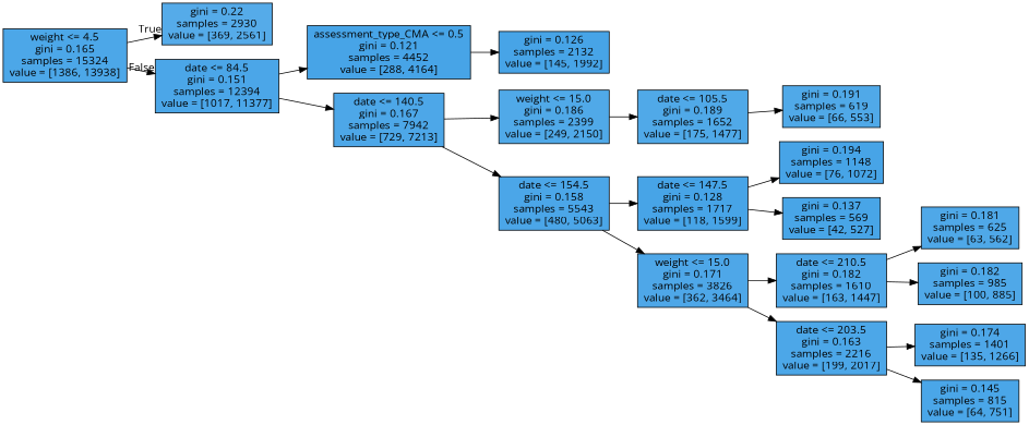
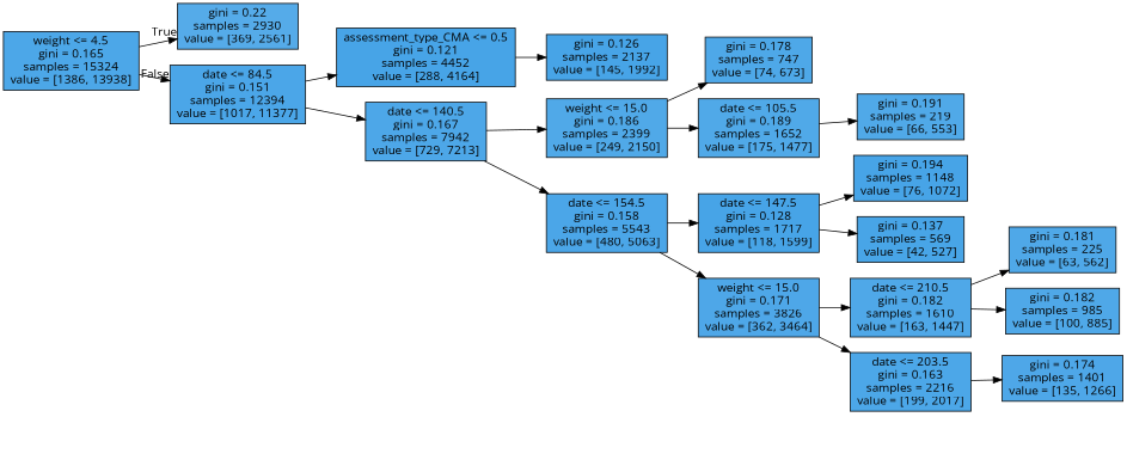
  digraph {
    fontname="Open Sans"
    rankdir=LR
    node [color=black fillcolor="#399de5e1" fontname="Open Sans" shape=box style=filled]
    edge [fontname="Open Sans"]
    n1 [fillcolor="#399de5e6" label="weight <= 4.5\ngini = 0.165\nsamples = 15324\nvalue = [1386, 13938]"]
    n2 [fillcolor="#399de5da" label="gini = 0.22\nsamples = 2930\nvalue = [369, 2561]"]
    n3 [fillcolor="#399de5e8" label="date <= 84.5\ngini = 0.151\nsamples = 12394\nvalue = [1017, 11377]"]
    n4 [fillcolor="#399de5ed" label="assessment_type_CMA <= 0.5\ngini = 0.121\nsamples = 4452\nvalue = [288, 4164]"]
    n5 [fillcolor="#399de5e5" label="date <= 140.5\ngini = 0.167\nsamples = 7942\nvalue = [729, 7213]"]
-   n6 [fillcolor="#399de5ec" label="gini = 0.126\nsamples = 2132\nvalue = [145, 1992]"]
+   n6 [fillcolor="#399de5ec" label="gini = 0.126\nsamples = 2137\nvalue = [145, 1992]"]
    n7 [label="weight <= 15.0\ngini = 0.186\nsamples = 2399\nvalue = [249, 2150]"]
    n8 [fillcolor="#399de5e7" label="date <= 154.5\ngini = 0.158\nsamples = 5543\nvalue = [480, 5063]"]
+   n9 [fillcolor="#399de5e3" label="gini = 0.178\nsamples = 747\nvalue = [74, 673]"]
    n10 [label="date <= 105.5\ngini = 0.189\nsamples = 1652\nvalue = [175, 1477]"]
    n11 [fillcolor="#399de5ec" label="date <= 147.5\ngini = 0.128\nsamples = 1717\nvalue = [118, 1599]"]
    n12 [fillcolor="#399de5e4" label="weight <= 15.0\ngini = 0.171\nsamples = 3826\nvalue = [362, 3464]"]
-   n13 [label="gini = 0.191\nsamples = 619\nvalue = [66, 553]"]
+   n13 [label="gini = 0.191\nsamples = 219\nvalue = [66, 553]"]
    n14 [fillcolor="#399de5ed" label="gini = 0.194\nsamples = 1148\nvalue = [76, 1072]"]
    n15 [fillcolor="#399de5eb" label="gini = 0.137\nsamples = 569\nvalue = [42, 527]"]
    n16 [fillcolor="#399de5e2" label="date <= 210.5\ngini = 0.182\nsamples = 1610\nvalue = [163, 1447]"]
    n17 [fillcolor="#399de5e6" label="date <= 203.5\ngini = 0.163\nsamples = 2216\nvalue = [199, 2017]"]
-   n18 [fillcolor="#399de5e2" label="gini = 0.181\nsamples = 625\nvalue = [63, 562]"]
+   n18 [fillcolor="#399de5e2" label="gini = 0.181\nsamples = 225\nvalue = [63, 562]"]
    n19 [fillcolor="#399de5e2" label="gini = 0.182\nsamples = 985\nvalue = [100, 885]"]
    n20 [fillcolor="#399de5e4" label="gini = 0.174\nsamples = 1401\nvalue = [135, 1266]"]
-   n21 [fillcolor="#399de5e9" label="gini = 0.145\nsamples = 815\nvalue = [64, 751]"]
    n1 -> n2 [headlabel=True labelangle=45 labeldistance=2.5]
    n1 -> n3 [headlabel=False labelangle=-45 labeldistance=2.5]
    n3 -> n4
    n3 -> n5
    n4 -> n6
    n5 -> n7
    n5 -> n8
+   n7 -> n9
    n7 -> n10
    n8 -> n11
    n8 -> n12
    n10 -> n13
    n11 -> n14
    n11 -> n15
    n12 -> n16
    n12 -> n17
    n16 -> n18
    n16 -> n19
    n17 -> n20
-   n17 -> n21
  }
